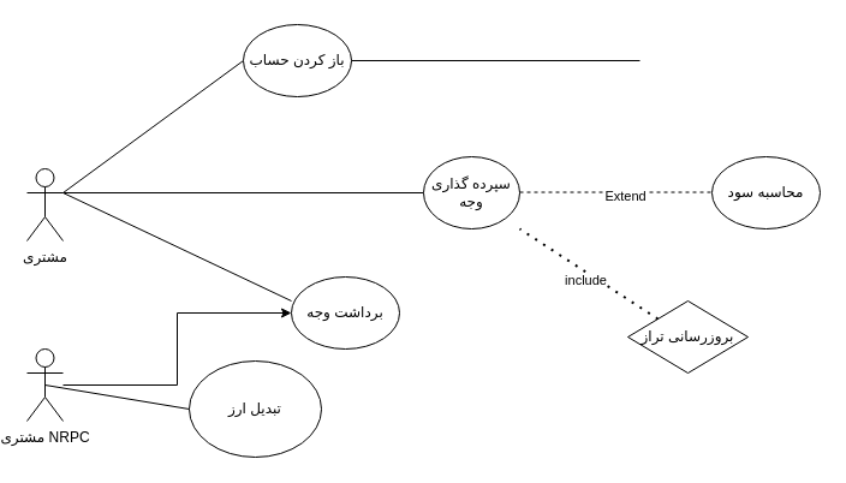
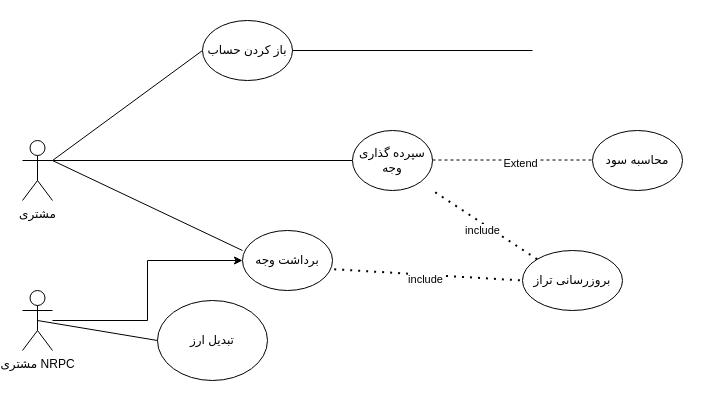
  <mxCell id="0" />
  <mxCell id="1" parent="0" />
  <mxCell id="2" value="مشتری" style="shape=umlActor;verticalLabelPosition=bottom;verticalAlign=top;html=1;outlineConnect=0;" vertex="1" parent="1"><mxGeometry x="20" y="140" width="30" height="60" as="geometry" /></mxCell>
  <mxCell id="3" style="edgeStyle=orthogonalEdgeStyle;rounded=0;orthogonalLoop=1;jettySize=auto;html=1;" edge="1" parent="1" source="4" target="10"><mxGeometry relative="1" as="geometry" /></mxCell>
  <mxCell id="4" value="مشتری NRPC" style="shape=umlActor;verticalLabelPosition=bottom;verticalAlign=top;html=1;outlineConnect=0;" vertex="1" parent="1"><mxGeometry x="20" y="290" width="30" height="60" as="geometry" /></mxCell>
  <mxCell id="5" value="تبدیل ارز" style="ellipse;whiteSpace=wrap;html=1;" vertex="1" parent="1"><mxGeometry x="155" y="300" width="110" height="80" as="geometry" /></mxCell>
  <mxCell id="6" value="" style="endArrow=none;html=1;rounded=0;entryX=0;entryY=0.5;entryDx=0;entryDy=0;exitX=0.5;exitY=0.5;exitDx=0;exitDy=0;exitPerimeter=0;" edge="1" parent="1" source="4" target="5"><mxGeometry width="50" height="50" relative="1" as="geometry"><mxPoint x="100" y="350" as="sourcePoint" /><mxPoint x="150" y="300" as="targetPoint" /></mxGeometry></mxCell>
  <mxCell id="7" value="" style="endArrow=none;html=1;rounded=0;" edge="1" parent="1"><mxGeometry width="50" height="50" relative="1" as="geometry"><mxPoint x="50" y="160" as="sourcePoint" /><mxPoint x="200" y="50" as="targetPoint" /></mxGeometry></mxCell>
  <mxCell id="8" value="" style="endArrow=none;html=1;rounded=0;" edge="1" parent="1"><mxGeometry width="50" height="50" relative="1" as="geometry"><mxPoint x="50" y="160" as="sourcePoint" /><mxPoint x="350" y="160" as="targetPoint" /></mxGeometry></mxCell>
  <mxCell id="9" value="" style="endArrow=none;html=1;rounded=0;" edge="1" parent="1"><mxGeometry width="50" height="50" relative="1" as="geometry"><mxPoint x="50" y="160" as="sourcePoint" /><mxPoint x="240" y="250" as="targetPoint" /></mxGeometry></mxCell>
  <mxCell id="10" value="برداشت وجه" style="ellipse;whiteSpace=wrap;html=1;" vertex="1" parent="1"><mxGeometry x="240" y="230" width="90" height="60" as="geometry" /></mxCell>
  <mxCell id="11" value="سپرده گذاری وجه" style="ellipse;whiteSpace=wrap;html=1;" vertex="1" parent="1"><mxGeometry x="350" y="130" width="80" height="60" as="geometry" /></mxCell>
  <mxCell id="12" value="باز کردن حساب" style="ellipse;whiteSpace=wrap;html=1;" vertex="1" parent="1"><mxGeometry x="200" y="20" width="90" height="60" as="geometry" /></mxCell>
  <mxCell id="13" value="" style="endArrow=none;html=1;rounded=0;" edge="1" parent="1"><mxGeometry width="50" height="50" relative="1" as="geometry"><mxPoint x="290" y="50" as="sourcePoint" /><mxPoint x="530" y="50" as="targetPoint" /></mxGeometry></mxCell>
  <mxCell id="14" value="" style="endArrow=none;dashed=1;html=1;rounded=0;" edge="1" parent="1"><mxGeometry width="50" height="50" relative="1" as="geometry"><mxPoint x="430" y="159.52" as="sourcePoint" /><mxPoint x="600" y="159.52" as="targetPoint" /><Array as="points" /></mxGeometry></mxCell>
  <mxCell id="15" value="Extend" style="edgeLabel;html=1;align=center;verticalAlign=middle;resizable=0;points=[];" vertex="1" connectable="0" parent="14"><mxGeometry x="0.02" y="-3" relative="1" as="geometry"><mxPoint as="offset" /></mxGeometry></mxCell>
  <mxCell id="16" value="محاسبه سود" style="ellipse;whiteSpace=wrap;html=1;" vertex="1" parent="1"><mxGeometry x="590" y="130" width="90" height="60" as="geometry" /></mxCell>
- <mxCell id="17" value="بروزرسانی تراز" style="rhombus;whiteSpace=wrap;html=1;" vertex="1" parent="1"><mxGeometry x="520" y="250" width="100" height="60" as="geometry" /></mxCell>
+ <mxCell id="17" value="بروزرسانی تراز" style="ellipse;whiteSpace=wrap;html=1;" vertex="1" parent="1"><mxGeometry x="520" y="250" width="100" height="60" as="geometry" /></mxCell>
  <mxCell id="18" value="" style="endArrow=none;dashed=1;html=1;dashPattern=1 3;strokeWidth=2;rounded=0;exitX=0;exitY=0;exitDx=0;exitDy=0;" edge="1" parent="1" source="17"><mxGeometry width="50" height="50" relative="1" as="geometry"><mxPoint x="380" y="240" as="sourcePoint" /><mxPoint x="430" y="190" as="targetPoint" /></mxGeometry></mxCell>
  <mxCell id="19" value="include" style="edgeLabel;html=1;align=center;verticalAlign=middle;resizable=0;points=[];" vertex="1" connectable="0" parent="18"><mxGeometry x="-0.013" y="6" relative="1" as="geometry"><mxPoint as="offset" /></mxGeometry></mxCell>
+ <mxCell id="20" value="" style="endArrow=none;dashed=1;html=1;dashPattern=1 3;strokeWidth=2;rounded=0;entryX=0;entryY=0.5;entryDx=0;entryDy=0;exitX=1.019;exitY=0.646;exitDx=0;exitDy=0;exitPerimeter=0;" edge="1" parent="1" source="10" target="17"><mxGeometry width="50" height="50" relative="1" as="geometry"><mxPoint x="340" y="270" as="sourcePoint" /><mxPoint x="370" y="220" as="targetPoint" /></mxGeometry></mxCell>
+ <mxCell id="21" value="include" style="edgeLabel;html=1;align=center;verticalAlign=middle;resizable=0;points=[];" vertex="1" connectable="0" parent="20"><mxGeometry x="-0.034" y="-4" relative="1" as="geometry"><mxPoint as="offset" /></mxGeometry></mxCell>
